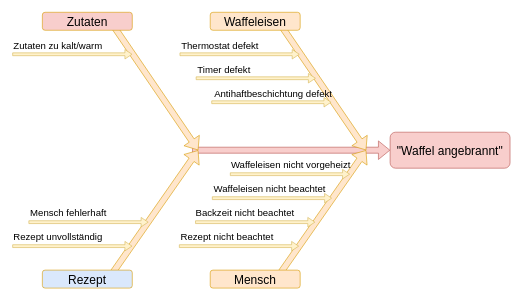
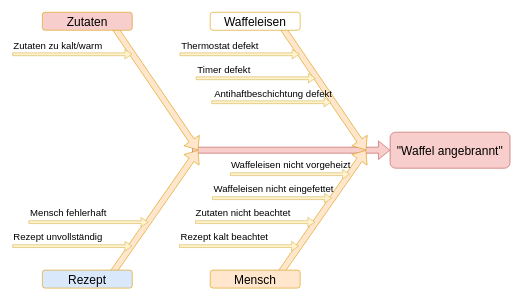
  <mxCell id="0" />
  <mxCell id="1" parent="0" />
  <mxCell id="2" value="&lt;font style=&quot;font-size: 20px;&quot;&gt;&quot;Waffel angebrannt&quot;&lt;/font&gt;" style="rounded=1;whiteSpace=wrap;html=1;fillColor=#f8cecc;strokeColor=#b85450;glass=0;strokeWidth=1;shadow=0;" parent="1" vertex="1"><mxGeometry x="650" y="220" width="200" height="60" as="geometry" /></mxCell>
  <mxCell id="3" value="" style="endArrow=classic;html=1;rounded=0;entryX=0;entryY=0.5;entryDx=0;entryDy=0;spacing=2;strokeWidth=1;shape=flexArrow;startSize=6;endSize=6;fillColor=#f8cecc;strokeColor=#b85450;" parent="1" target="2" edge="1"><mxGeometry width="50" height="50" relative="1" as="geometry"><mxPoint x="320" y="250" as="sourcePoint" /><mxPoint x="360" y="240" as="targetPoint" /></mxGeometry></mxCell>
  <mxCell id="4" value="" style="endArrow=classic;html=1;rounded=0;spacing=2;strokeWidth=1;shape=flexArrow;startSize=6;endSize=6;fillColor=#ffe6cc;strokeColor=#d79b00;" parent="1" edge="1"><mxGeometry width="50" height="50" relative="1" as="geometry"><mxPoint x="460" y="30" as="sourcePoint" /><mxPoint x="610" y="250" as="targetPoint" /></mxGeometry></mxCell>
- <mxCell id="5" value="&lt;font style=&quot;font-size: 20px;&quot;&gt;Waffeleisen&lt;/font&gt;" style="rounded=1;whiteSpace=wrap;html=1;fillColor=#ffe6cc;strokeColor=#d79b00;" parent="1" vertex="1"><mxGeometry x="350" y="20" width="150" height="30" as="geometry" /></mxCell>
+ <mxCell id="5" value="&lt;font style=&quot;font-size: 20px;&quot;&gt;Waffeleisen&lt;/font&gt;" style="rounded=1;whiteSpace=wrap;html=1;fillColor=#ffffff;strokeColor=#d79b00;" parent="1" vertex="1"><mxGeometry x="350" y="20" width="150" height="30" as="geometry" /></mxCell>
  <mxCell id="6" value="" style="endArrow=classic;html=1;rounded=0;spacing=2;strokeWidth=1;shape=flexArrow;startSize=6;endSize=6;fillColor=#ffe6cc;strokeColor=#d79b00;" parent="1" edge="1"><mxGeometry width="50" height="50" relative="1" as="geometry"><mxPoint x="460" y="465" as="sourcePoint" /><mxPoint x="610" y="250" as="targetPoint" /></mxGeometry></mxCell>
  <mxCell id="7" value="&lt;font style=&quot;font-size: 20px;&quot;&gt;Mensch&lt;/font&gt;" style="rounded=1;whiteSpace=wrap;html=1;fillColor=#ffe6cc;strokeColor=#d79b00;" parent="1" vertex="1"><mxGeometry x="350" y="450" width="150" height="30" as="geometry" /></mxCell>
  <mxCell id="8" value="" style="endArrow=classic;html=1;rounded=0;spacing=2;strokeWidth=1;shape=flexArrow;startSize=6;endSize=6;fillColor=#ffe6cc;strokeColor=#d79b00;" parent="1" edge="1"><mxGeometry width="50" height="50" relative="1" as="geometry"><mxPoint x="180" y="465" as="sourcePoint" /><mxPoint x="330" y="250" as="targetPoint" /></mxGeometry></mxCell>
  <mxCell id="9" value="" style="endArrow=classic;html=1;rounded=0;spacing=2;strokeWidth=1;shape=flexArrow;startSize=6;endSize=6;fillColor=#ffe6cc;strokeColor=#d79b00;" parent="1" edge="1"><mxGeometry width="50" height="50" relative="1" as="geometry"><mxPoint x="180" y="30" as="sourcePoint" /><mxPoint x="330" y="250" as="targetPoint" /></mxGeometry></mxCell>
  <mxCell id="10" value="&lt;font style=&quot;font-size: 20px;&quot;&gt;Zutaten&lt;/font&gt;" style="rounded=1;whiteSpace=wrap;html=1;fillColor=#f8cecc;strokeColor=#d79b00;" parent="1" vertex="1"><mxGeometry x="70" y="20" width="150" height="30" as="geometry" /></mxCell>
  <mxCell id="11" value="&lt;font style=&quot;font-size: 20px;&quot;&gt;Rezept&lt;/font&gt;" style="rounded=1;whiteSpace=wrap;html=1;fillColor=#dae8fc;strokeColor=#d79b00;" parent="1" vertex="1"><mxGeometry x="70" y="450" width="150" height="30" as="geometry" /></mxCell>
  <mxCell id="12" value="" style="endArrow=classic;html=1;rounded=0;fillColor=#fff2cc;strokeColor=#d6b656;shape=flexArrow;width=4.722;endSize=3.592;startSize=3;endWidth=10.077;" parent="1" edge="1"><mxGeometry width="50" height="50" relative="1" as="geometry"><mxPoint x="352" y="170" as="sourcePoint" /><mxPoint x="552" y="170" as="targetPoint" /></mxGeometry></mxCell>
  <mxCell id="13" value="" style="endArrow=classic;html=1;rounded=0;fillColor=#fff2cc;strokeColor=#d6b656;shape=flexArrow;width=4.722;endSize=3.592;startSize=3;endWidth=10.077;" parent="1" edge="1"><mxGeometry width="50" height="50" relative="1" as="geometry"><mxPoint x="299" y="90" as="sourcePoint" /><mxPoint x="499" y="90" as="targetPoint" /></mxGeometry></mxCell>
  <mxCell id="14" value="" style="endArrow=classic;html=1;rounded=0;fillColor=#fff2cc;strokeColor=#d6b656;shape=flexArrow;width=4.722;endSize=3.592;startSize=3;endWidth=10.077;" parent="1" edge="1"><mxGeometry width="50" height="50" relative="1" as="geometry"><mxPoint x="383" y="290" as="sourcePoint" /><mxPoint x="583" y="290" as="targetPoint" /></mxGeometry></mxCell>
  <mxCell id="15" value="" style="endArrow=classic;html=1;rounded=0;fillColor=#fff2cc;strokeColor=#d6b656;shape=flexArrow;width=4.722;endSize=3.592;startSize=3;endWidth=10.077;" parent="1" edge="1"><mxGeometry width="50" height="50" relative="1" as="geometry"><mxPoint y="90" as="sourcePoint" x="20" /><mxPoint x="220" y="90" as="targetPoint" /></mxGeometry></mxCell>
  <mxCell id="16" value="" style="endArrow=classic;html=1;rounded=0;fillColor=#fff2cc;strokeColor=#d6b656;shape=flexArrow;width=4.722;endSize=3.592;startSize=3;endWidth=10.077;" parent="1" edge="1"><mxGeometry width="50" height="50" relative="1" as="geometry"><mxPoint x="298" y="410" as="sourcePoint" /><mxPoint x="498" y="410" as="targetPoint" /></mxGeometry></mxCell>
  <mxCell id="17" value="" style="endArrow=classic;html=1;rounded=0;fillColor=#fff2cc;strokeColor=#d6b656;shape=flexArrow;width=4.722;endSize=3.592;startSize=3;endWidth=10.077;" parent="1" edge="1"><mxGeometry width="50" height="50" relative="1" as="geometry"><mxPoint x="325" y="370" as="sourcePoint" /><mxPoint x="525" y="370" as="targetPoint" /></mxGeometry></mxCell>
  <mxCell id="18" value="" style="endArrow=classic;html=1;rounded=0;fillColor=#fff2cc;strokeColor=#d6b656;shape=flexArrow;width=4.722;endSize=3.592;startSize=3;endWidth=10.077;" parent="1" edge="1"><mxGeometry width="50" height="50" relative="1" as="geometry"><mxPoint x="353" y="330" as="sourcePoint" /><mxPoint x="553" y="330" as="targetPoint" /></mxGeometry></mxCell>
  <mxCell id="19" value="" style="endArrow=classic;html=1;rounded=0;fillColor=#fff2cc;strokeColor=#d6b656;shape=flexArrow;width=4.722;endSize=3.592;startSize=3;endWidth=10.077;" parent="1" edge="1"><mxGeometry width="50" height="50" relative="1" as="geometry"><mxPoint y="410" as="sourcePoint" x="20" /><mxPoint x="220" y="410" as="targetPoint" /></mxGeometry></mxCell>
  <mxCell id="20" value="" style="endArrow=classic;html=1;rounded=0;fillColor=#fff2cc;strokeColor=#d6b656;shape=flexArrow;width=4.722;endSize=3.592;startSize=3;endWidth=10.077;" parent="1" edge="1"><mxGeometry width="50" height="50" relative="1" as="geometry"><mxPoint x="47" y="370" as="sourcePoint" /><mxPoint x="247" y="370" as="targetPoint" /></mxGeometry></mxCell>
  <mxCell id="21" value="Zutaten zu kalt/warm" style="text;html=1;align=left;verticalAlign=middle;whiteSpace=wrap;rounded=0;fontSize=16;" parent="1" vertex="1"><mxGeometry y="60" width="180" height="30" as="geometry" x="20" /></mxCell>
  <mxCell id="22" value="Thermostat defekt" style="text;html=1;align=left;verticalAlign=middle;whiteSpace=wrap;rounded=0;fontSize=16;" parent="1" vertex="1"><mxGeometry x="300" y="60" width="150" height="30" as="geometry" /></mxCell>
  <mxCell id="23" value="Waffeleisen nicht vorgeheizt" style="text;html=1;align=left;verticalAlign=middle;whiteSpace=wrap;rounded=0;fontSize=16;" parent="1" vertex="1"><mxGeometry x="383" y="260" width="397" height="30" as="geometry" /></mxCell>
  <mxCell id="24" value="Antihaftbeschichtung defekt" style="text;html=1;align=left;verticalAlign=middle;whiteSpace=wrap;rounded=0;fontSize=16;" parent="1" vertex="1"><mxGeometry x="355" y="140" width="216" height="30" as="geometry" /></mxCell>
- <mxCell id="25" value="Rezept nicht beachtet" style="text;html=1;align=left;verticalAlign=middle;whiteSpace=wrap;rounded=0;fontSize=16;" parent="1" vertex="1"><mxGeometry x="299" y="380" width="181" height="30" as="geometry" /></mxCell>
- <mxCell id="26" value="Backzeit nicht beachtet" style="text;html=1;align=left;verticalAlign=middle;whiteSpace=wrap;rounded=0;fontSize=16;" parent="1" vertex="1"><mxGeometry x="324" y="340" width="181" height="30" as="geometry" /></mxCell>
+ <mxCell id="25" value="Rezept kalt beachtet" style="text;html=1;align=left;verticalAlign=middle;whiteSpace=wrap;rounded=0;fontSize=16;" parent="1" vertex="1"><mxGeometry x="299" y="380" width="181" height="30" as="geometry" /></mxCell>
+ <mxCell id="26" value="Zutaten nicht beachtet" style="text;html=1;align=left;verticalAlign=middle;whiteSpace=wrap;rounded=0;fontSize=16;" parent="1" vertex="1"><mxGeometry x="324" y="340" width="181" height="30" as="geometry" /></mxCell>
  <mxCell id="27" value="Rezept unvollständig" style="text;html=1;align=left;verticalAlign=middle;whiteSpace=wrap;rounded=0;fontSize=16;" parent="1" vertex="1"><mxGeometry y="380" width="181" height="30" as="geometry" x="20" /></mxCell>
  <mxCell id="28" value="Mensch fehlerhaft" style="text;html=1;align=left;verticalAlign=middle;whiteSpace=wrap;rounded=0;fontSize=16;" parent="1" vertex="1"><mxGeometry x="48" y="340" width="202" height="30" as="geometry" /></mxCell>
  <mxCell id="29" value="" style="endArrow=classic;html=1;rounded=0;fillColor=#fff2cc;strokeColor=#d6b656;shape=flexArrow;width=4.722;endSize=3.592;startSize=3;endWidth=10.077;" edge="1" parent="1"><mxGeometry width="50" height="50" relative="1" as="geometry"><mxPoint x="326" y="130" as="sourcePoint" /><mxPoint x="526" y="130" as="targetPoint" /></mxGeometry></mxCell>
  <mxCell id="30" value="Timer defekt" style="text;html=1;align=left;verticalAlign=middle;whiteSpace=wrap;rounded=0;fontSize=16;" vertex="1" parent="1"><mxGeometry x="327" y="100" width="150" height="30" as="geometry" /></mxCell>
- <mxCell id="31" value="Waffeleisen nicht beachtet" style="text;html=1;align=left;verticalAlign=middle;whiteSpace=wrap;rounded=0;fontSize=16;" vertex="1" parent="1"><mxGeometry x="354" y="300" width="217" height="30" as="geometry" /></mxCell>
+ <mxCell id="31" value="Waffeleisen nicht eingefettet" style="text;html=1;align=left;verticalAlign=middle;whiteSpace=wrap;rounded=0;fontSize=16;" vertex="1" parent="1"><mxGeometry x="354" y="300" width="217" height="30" as="geometry" /></mxCell>
